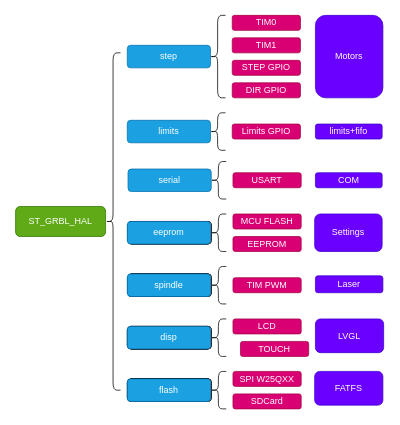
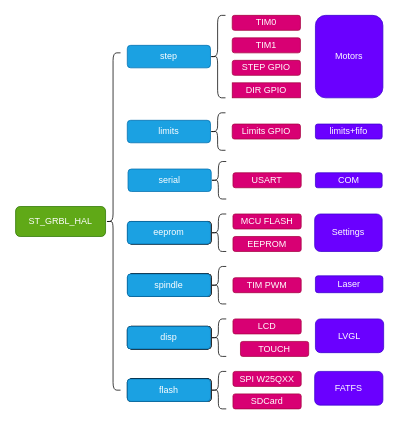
  <mxCell id="0" />
  <mxCell id="1" parent="0" />
  <mxCell id="2" value="ST_GRBL_HAL" style="rounded=1;whiteSpace=wrap;html=1;fillColor=#60a917;strokeColor=#2D7600;fontColor=#ffffff;" vertex="1" parent="1"><mxGeometry x="20" y="275" width="120" height="40" as="geometry" /></mxCell>
  <mxCell id="3" value="step" style="rounded=1;whiteSpace=wrap;html=1;fillColor=#1ba1e2;strokeColor=#006EAF;fontColor=#ffffff;" vertex="1" parent="1"><mxGeometry x="169" y="60" width="111" height="30" as="geometry" /></mxCell>
  <mxCell id="4" value="limits" style="rounded=1;whiteSpace=wrap;html=1;fillColor=#1ba1e2;strokeColor=#006EAF;fontColor=#ffffff;" vertex="1" parent="1"><mxGeometry x="169" y="160" width="111" height="30" as="geometry" /></mxCell>
  <mxCell id="5" value="serial" style="rounded=1;whiteSpace=wrap;html=1;fillColor=#1ba1e2;strokeColor=#006EAF;fontColor=#ffffff;" vertex="1" parent="1"><mxGeometry x="170" y="225" width="111" height="30" as="geometry" /></mxCell>
  <mxCell id="6" value="eeprom" style="rounded=1;whiteSpace=wrap;html=1;" vertex="1" parent="1"><mxGeometry x="170" y="295" width="111" height="30" as="geometry" /></mxCell>
  <mxCell id="7" value="spindle" style="rounded=1;whiteSpace=wrap;html=1;" vertex="1" parent="1"><mxGeometry x="170" y="365" width="111" height="30" as="geometry" /></mxCell>
  <mxCell id="8" value="" style="shape=curlyBracket;whiteSpace=wrap;html=1;rounded=1;size=0.5;" vertex="1" parent="1"><mxGeometry x="279" y="20" width="21" height="110" as="geometry" /></mxCell>
  <mxCell id="9" value="TIM0" style="rounded=1;whiteSpace=wrap;html=1;fillColor=#d80073;strokeColor=#A50040;fontColor=#ffffff;" vertex="1" parent="1"><mxGeometry x="309" y="20" width="91" height="20" as="geometry" /></mxCell>
  <mxCell id="10" value="TIM1" style="rounded=1;whiteSpace=wrap;html=1;fillColor=#d80073;strokeColor=#A50040;fontColor=#ffffff;" vertex="1" parent="1"><mxGeometry x="309" y="50" width="91" height="20" as="geometry" /></mxCell>
  <mxCell id="11" value="STEP GPIO" style="rounded=1;whiteSpace=wrap;html=1;fillColor=#d80073;strokeColor=#A50040;fontColor=#ffffff;" vertex="1" parent="1"><mxGeometry x="309" y="80" width="91" height="20" as="geometry" /></mxCell>
- <mxCell id="12" value="DIR GPIO" style="rounded=1;whiteSpace=wrap;html=1;fillColor=#d80073;strokeColor=#A50040;fontColor=#ffffff;" vertex="1" parent="1"><mxGeometry x="309" y="110" width="91" height="20" as="geometry" /></mxCell>
+ <mxCell id="12" value="DIR GPIO" style="whiteSpace=wrap;html=1;fillColor=#d80073;strokeColor=#A50040;fontColor=#ffffff;rounded=0;" vertex="1" parent="1"><mxGeometry x="309" y="110" width="91" height="20" as="geometry" /></mxCell>
  <mxCell id="13" value="" style="shape=curlyBracket;whiteSpace=wrap;html=1;rounded=1;size=0.5;" vertex="1" parent="1"><mxGeometry x="279" y="150" width="21" height="50" as="geometry" /></mxCell>
  <mxCell id="14" value="Limits GPIO" style="rounded=1;whiteSpace=wrap;html=1;fillColor=#d80073;strokeColor=#A50040;fontColor=#ffffff;" vertex="1" parent="1"><mxGeometry x="309" y="165" width="91" height="20" as="geometry" /></mxCell>
  <mxCell id="15" value="" style="shape=curlyBracket;whiteSpace=wrap;html=1;rounded=1;size=0.5;" vertex="1" parent="1"><mxGeometry x="280" y="215" width="21" height="50" as="geometry" /></mxCell>
  <mxCell id="16" value="USART" style="rounded=1;whiteSpace=wrap;html=1;fillColor=#d80073;strokeColor=#A50040;fontColor=#ffffff;" vertex="1" parent="1"><mxGeometry x="310" y="230" width="91" height="20" as="geometry" /></mxCell>
  <mxCell id="17" value="" style="shape=curlyBracket;whiteSpace=wrap;html=1;rounded=1;size=0.5;" vertex="1" parent="1"><mxGeometry x="280" y="285" width="21" height="50" as="geometry" /></mxCell>
  <mxCell id="18" value="MCU FLASH" style="rounded=1;whiteSpace=wrap;html=1;fillColor=#d80073;strokeColor=#A50040;fontColor=#ffffff;" vertex="1" parent="1"><mxGeometry x="310" y="285" width="91" height="20" as="geometry" /></mxCell>
  <mxCell id="19" value="EEPROM" style="rounded=1;whiteSpace=wrap;html=1;fillColor=#d80073;strokeColor=#A50040;fontColor=#ffffff;" vertex="1" parent="1"><mxGeometry x="310" y="315" width="91" height="20" as="geometry" /></mxCell>
  <mxCell id="20" value="" style="shape=curlyBracket;whiteSpace=wrap;html=1;rounded=1;size=0.5;" vertex="1" parent="1"><mxGeometry x="280" y="355" width="21" height="50" as="geometry" /></mxCell>
  <mxCell id="21" value="TIM PWM" style="rounded=1;whiteSpace=wrap;html=1;fillColor=#d80073;strokeColor=#A50040;fontColor=#ffffff;" vertex="1" parent="1"><mxGeometry x="310" y="370" width="91" height="20" as="geometry" /></mxCell>
  <mxCell id="22" value="" style="shape=curlyBracket;whiteSpace=wrap;html=1;rounded=1;size=0.5;" vertex="1" parent="1"><mxGeometry x="140" y="70" width="20" height="450" as="geometry" /></mxCell>
  <mxCell id="23" value="disp" style="rounded=1;whiteSpace=wrap;html=1;" vertex="1" parent="1"><mxGeometry x="169" y="435" width="111" height="30" as="geometry" /></mxCell>
  <mxCell id="24" value="" style="shape=curlyBracket;whiteSpace=wrap;html=1;rounded=1;size=0.5;" vertex="1" parent="1"><mxGeometry x="280" y="425" width="21" height="50" as="geometry" /></mxCell>
  <mxCell id="25" value="LCD" style="rounded=1;whiteSpace=wrap;html=1;fillColor=#d80073;strokeColor=#A50040;fontColor=#ffffff;" vertex="1" parent="1"><mxGeometry x="310" y="425" width="91" height="20" as="geometry" /></mxCell>
  <mxCell id="26" value="TOUCH" style="rounded=1;whiteSpace=wrap;html=1;fillColor=#d80073;strokeColor=#A50040;fontColor=#ffffff;" vertex="1" parent="1"><mxGeometry x="320" y="455" width="91" height="20" as="geometry" /></mxCell>
  <mxCell id="27" value="flash" style="rounded=1;whiteSpace=wrap;html=1;" vertex="1" parent="1"><mxGeometry x="169" y="505" width="111" height="30" as="geometry" /></mxCell>
  <mxCell id="28" value="SPI W25QXX" style="rounded=1;whiteSpace=wrap;html=1;fillColor=#d80073;strokeColor=#A50040;fontColor=#ffffff;" vertex="1" parent="1"><mxGeometry x="310" y="495" width="91" height="20" as="geometry" /></mxCell>
  <mxCell id="29" value="" style="shape=curlyBracket;whiteSpace=wrap;html=1;rounded=1;size=0.5;" vertex="1" parent="1"><mxGeometry x="280" y="495" width="21" height="50" as="geometry" /></mxCell>
  <mxCell id="30" value="flash" style="rounded=1;whiteSpace=wrap;html=1;" vertex="1" parent="1"><mxGeometry x="170" y="505" width="111" height="30" as="geometry" /></mxCell>
  <mxCell id="31" value="disp" style="rounded=1;whiteSpace=wrap;html=1;" vertex="1" parent="1"><mxGeometry x="170" y="435" width="111" height="30" as="geometry" /></mxCell>
  <mxCell id="32" value="flash" style="rounded=1;whiteSpace=wrap;html=1;" vertex="1" parent="1"><mxGeometry x="170" y="505" width="111" height="30" as="geometry" /></mxCell>
  <mxCell id="33" value="disp" style="rounded=1;whiteSpace=wrap;html=1;" vertex="1" parent="1"><mxGeometry x="170" y="435" width="111" height="30" as="geometry" /></mxCell>
  <mxCell id="34" value="spindle" style="rounded=1;whiteSpace=wrap;html=1;" vertex="1" parent="1"><mxGeometry x="170" y="365" width="111" height="30" as="geometry" /></mxCell>
  <mxCell id="35" value="spindle" style="rounded=1;whiteSpace=wrap;html=1;" vertex="1" parent="1"><mxGeometry x="170" y="365" width="111" height="30" as="geometry" /></mxCell>
  <mxCell id="36" value="disp" style="rounded=1;whiteSpace=wrap;html=1;" vertex="1" parent="1"><mxGeometry x="170" y="435" width="111" height="30" as="geometry" /></mxCell>
  <mxCell id="37" value="flash" style="rounded=1;whiteSpace=wrap;html=1;" vertex="1" parent="1"><mxGeometry x="170" y="505" width="111" height="30" as="geometry" /></mxCell>
  <mxCell id="38" value="eeprom" style="rounded=1;whiteSpace=wrap;html=1;" vertex="1" parent="1"><mxGeometry x="170" y="295" width="111" height="30" as="geometry" /></mxCell>
  <mxCell id="39" value="spindle" style="rounded=1;whiteSpace=wrap;html=1;" vertex="1" parent="1"><mxGeometry x="170" y="365" width="111" height="30" as="geometry" /></mxCell>
  <mxCell id="40" value="disp" style="rounded=1;whiteSpace=wrap;html=1;" vertex="1" parent="1"><mxGeometry x="170" y="435" width="111" height="30" as="geometry" /></mxCell>
  <mxCell id="41" value="flash" style="rounded=1;whiteSpace=wrap;html=1;" vertex="1" parent="1"><mxGeometry x="170" y="505" width="111" height="30" as="geometry" /></mxCell>
  <mxCell id="42" value="eeprom" style="rounded=1;whiteSpace=wrap;html=1;" vertex="1" parent="1"><mxGeometry x="170" y="295" width="111" height="30" as="geometry" /></mxCell>
  <mxCell id="43" value="spindle" style="rounded=1;whiteSpace=wrap;html=1;fillColor=#1ba1e2;strokeColor=#006EAF;fontColor=#ffffff;" vertex="1" parent="1"><mxGeometry x="169" y="365" width="111" height="30" as="geometry" /></mxCell>
  <mxCell id="44" value="disp" style="rounded=1;whiteSpace=wrap;html=1;fillColor=#1ba1e2;strokeColor=#006EAF;fontColor=#ffffff;" vertex="1" parent="1"><mxGeometry x="169" y="435" width="111" height="30" as="geometry" /></mxCell>
  <mxCell id="45" value="flash" style="rounded=1;whiteSpace=wrap;html=1;fillColor=#1ba1e2;strokeColor=#006EAF;fontColor=#ffffff;" vertex="1" parent="1"><mxGeometry x="169" y="505" width="111" height="30" as="geometry" /></mxCell>
  <mxCell id="46" value="eeprom" style="rounded=1;whiteSpace=wrap;html=1;fillColor=#1ba1e2;strokeColor=#006EAF;fontColor=#ffffff;" vertex="1" parent="1"><mxGeometry x="169" y="295" width="111" height="30" as="geometry" /></mxCell>
  <mxCell id="47" value="FATFS" style="rounded=1;whiteSpace=wrap;html=1;fillColor=#6a00ff;strokeColor=#3700CC;fontColor=#ffffff;" vertex="1" parent="1"><mxGeometry x="419" y="495" width="91" height="45" as="geometry" /></mxCell>
  <mxCell id="48" value="LVGL" style="rounded=1;whiteSpace=wrap;html=1;fillColor=#6a00ff;strokeColor=#3700CC;fontColor=#ffffff;" vertex="1" parent="1"><mxGeometry x="420" y="425" width="91" height="45" as="geometry" /></mxCell>
  <mxCell id="49" value="Laser" style="rounded=1;whiteSpace=wrap;html=1;fillColor=#6a00ff;strokeColor=#3700CC;fontColor=#ffffff;" vertex="1" parent="1"><mxGeometry x="420" y="367.5" width="90" height="22.5" as="geometry" /></mxCell>
  <mxCell id="50" value="Settings" style="rounded=1;whiteSpace=wrap;html=1;fillColor=#6a00ff;strokeColor=#3700CC;fontColor=#ffffff;" vertex="1" parent="1"><mxGeometry x="419" y="285" width="90" height="50" as="geometry" /></mxCell>
  <mxCell id="51" value="COM" style="rounded=1;whiteSpace=wrap;html=1;fillColor=#6a00ff;strokeColor=#3700CC;fontColor=#ffffff;" vertex="1" parent="1"><mxGeometry x="420" y="230" width="89" height="20" as="geometry" /></mxCell>
  <mxCell id="52" value="limits+fifo" style="rounded=1;whiteSpace=wrap;html=1;fillColor=#6a00ff;strokeColor=#3700CC;fontColor=#ffffff;" vertex="1" parent="1"><mxGeometry x="420" y="165" width="89" height="20" as="geometry" /></mxCell>
  <mxCell id="53" value="Motors" style="rounded=1;whiteSpace=wrap;html=1;fillColor=#6a00ff;strokeColor=#3700CC;fontColor=#ffffff;" vertex="1" parent="1"><mxGeometry x="420" y="20" width="90" height="110" as="geometry" /></mxCell>
  <mxCell id="54" value="SDCard" style="rounded=1;whiteSpace=wrap;html=1;fillColor=#d80073;strokeColor=#A50040;fontColor=#ffffff;" vertex="1" parent="1"><mxGeometry x="310" y="525" width="91" height="20" as="geometry" /></mxCell>
